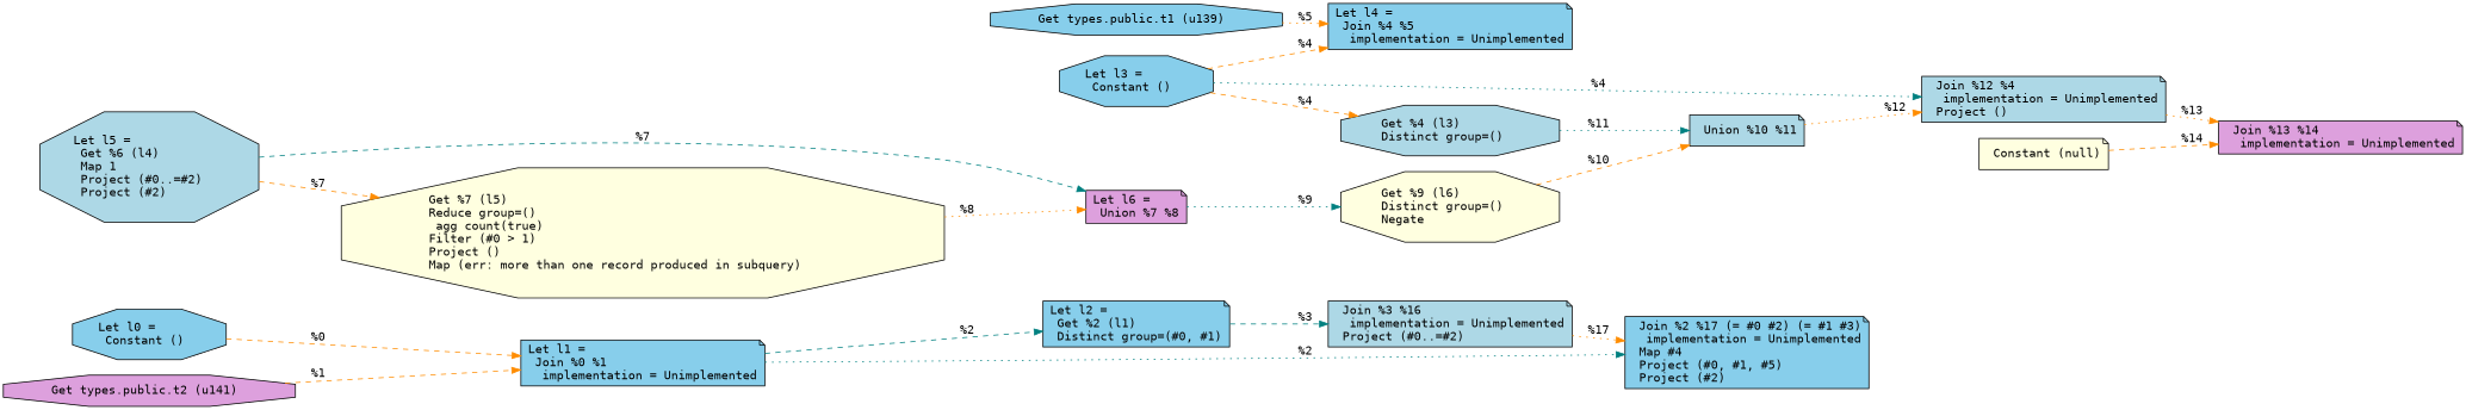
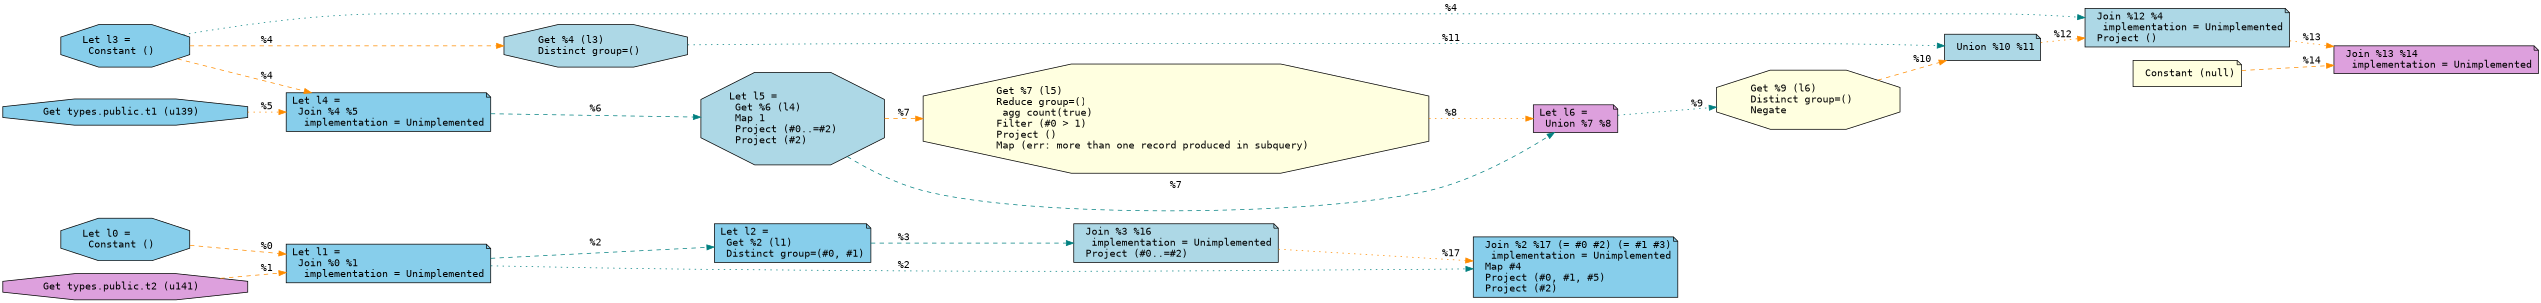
  digraph {
    fontname="DejaVu Sans Mono"
    rankdir=LR
    node [fillcolor=skyblue fontname="DejaVu Sans Mono" shape=note style=filled]
    edge [color=darkorange fontname="DejaVu Sans Mono" style=dashed]
    n1 [label="Let l0 =\l Constant ()\l" shape=octagon]
    n2 [label="Let l1 =\l Join %0 %1\l  implementation = Unimplemented\l"]
    n3 [label="Let l2 =\l Get %2 (l1)\l Distinct group=(#0, #1)\l"]
    n4 [label=" Join %2 %17 (= #0 #2) (= #1 #3)\l  implementation = Unimplemented\l Map #4\l Project (#0, #1, #5)\l Project (#2)\l"]
    n5 [fillcolor=plum label=" Get types.public.t2 (u141)\l" shape=octagon]
    n6 [fillcolor=lightblue label=" Join %3 %16\l  implementation = Unimplemented\l Project (#0..=#2)\l"]
    n7 [label="Let l3 =\l Constant ()\l" shape=octagon]
    n8 [label="Let l4 =\l Join %4 %5\l  implementation = Unimplemented\l"]
    n9 [fillcolor=lightblue label=" Get %4 (l3)\l Distinct group=()\l" shape=octagon]
    n10 [fillcolor=lightblue label=" Join %12 %4\l  implementation = Unimplemented\l Project ()\l"]
    n11 [fillcolor=lightblue label="Let l5 =\l Get %6 (l4)\l Map 1\l Project (#0..=#2)\l Project (#2)\l" shape=octagon]
    n12 [fillcolor=lightblue label=" Union %10 %11\l"]
    n13 [fillcolor=plum label=" Join %13 %14\l  implementation = Unimplemented\l"]
    n14 [label=" Get types.public.t1 (u139)\l" shape=octagon]
    n15 [fillcolor=lightyellow label=" Get %7 (l5)\l Reduce group=()\l  agg count(true)\l Filter (#0 \> 1)\l Project ()\l Map (err: more than one record produced in subquery)\l" shape=octagon]
    n16 [fillcolor=plum label="Let l6 =\l Union %7 %8\l"]
    n17 [fillcolor=lightyellow label=" Get %9 (l6)\l Distinct group=()\l Negate\l" shape=octagon]
    n18 [fillcolor=lightyellow label=" Constant (null)\l"]
    n1 -> n2 [label="%0\l"]
    n2 -> n3 [color=teal label="%2\l"]
    n2 -> n4 [color=teal label="%2\l" style=dotted]
    n3 -> n6 [color=teal label="%3\l"]
    n5 -> n2 [label="%1\l"]
    n6 -> n4 [label="%17\l" style=dotted]
    n7 -> n8 [label="%4\l"]
    n7 -> n9 [label="%4\l"]
    n7 -> n10 [color=teal label="%4\l" style=dotted]
+   n8 -> n11 [color=teal label="%6\l"]
    n9 -> n12 [color=teal label="%11\l" style=dotted]
    n10 -> n13 [label="%13\l" style=dotted]
    n11 -> n15 [label="%7\l"]
    n11 -> n16 [color=teal label="%7\l"]
    n12 -> n10 [label="%12\l" style=dotted]
    n14 -> n8 [label="%5\l" style=dotted]
    n15 -> n16 [label="%8\l" style=dotted]
    n16 -> n17 [color=teal label="%9\l" style=dotted]
    n17 -> n12 [label="%10\l"]
    n18 -> n13 [label="%14\l"]
  }
